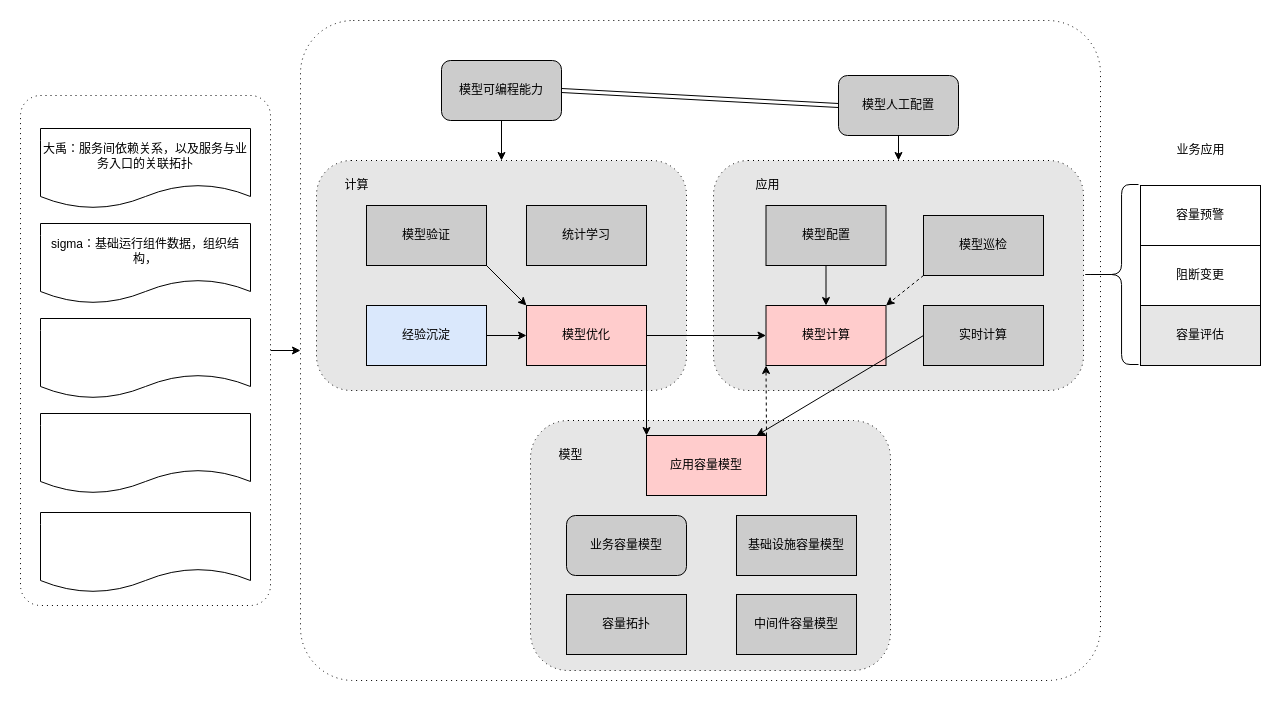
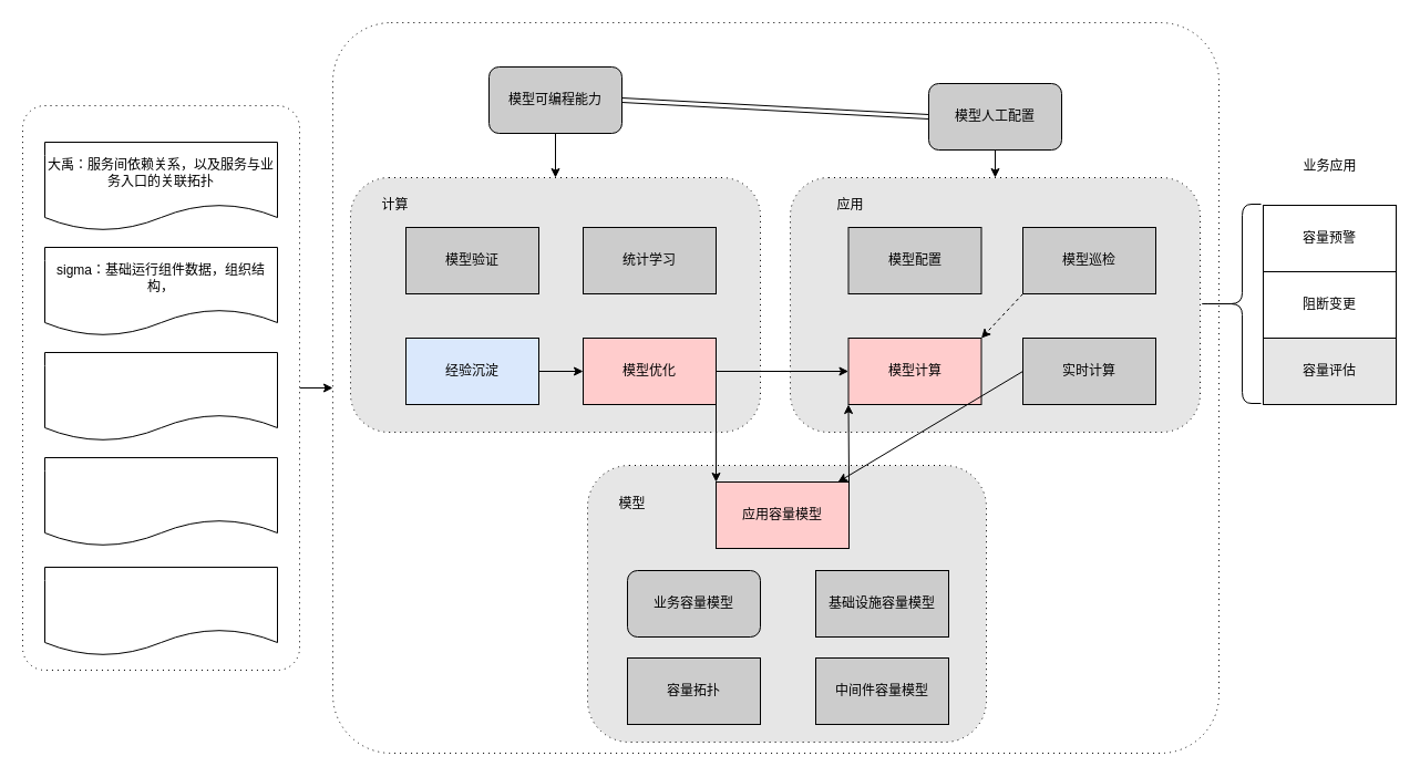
  <mxCell id="0" />
  <mxCell id="1" parent="0" />
  <mxCell id="2" style="edgeStyle=none;rounded=0;orthogonalLoop=1;jettySize=auto;html=1;exitX=1;exitY=0.5;exitDx=0;exitDy=0;entryX=0;entryY=0.5;entryDx=0;entryDy=0;fillColor=#CCCCCC;" edge="1" parent="1" source="3" target="4"><mxGeometry relative="1" as="geometry" /></mxCell>
  <mxCell id="3" value="" style="shape=ext;rounded=1;html=1;whiteSpace=wrap;dashed=1;dashPattern=1 4;fillColor=#FFFFFF;align=left;arcSize=8;" vertex="1" parent="1"><mxGeometry x="20" y="95" width="250" height="510" as="geometry" /></mxCell>
  <mxCell id="4" value="" style="shape=ext;rounded=1;html=1;whiteSpace=wrap;dashed=1;dashPattern=1 4;fillColor=#FFFFFF;align=left;arcSize=8;" vertex="1" parent="1"><mxGeometry x="300" y="20" width="800" height="660" as="geometry" /></mxCell>
  <mxCell id="5" value="&amp;nbsp; &amp;nbsp;&lt;br&gt;&lt;br&gt;&lt;br&gt;&lt;br&gt;&lt;br&gt;" style="shape=ext;rounded=1;html=1;whiteSpace=wrap;dashed=1;dashPattern=1 4;fillColor=#E6E6E6;align=left;" vertex="1" parent="1"><mxGeometry x="530" y="420" width="360" height="250" as="geometry" /></mxCell>
  <mxCell id="6" value="" style="shape=ext;rounded=1;html=1;whiteSpace=wrap;dashed=1;dashPattern=1 4;fillColor=#E6E6E6;align=left;" vertex="1" parent="1"><mxGeometry x="316" y="160" width="370" height="230" as="geometry" /></mxCell>
  <mxCell id="7" value="" style="shape=ext;rounded=1;html=1;whiteSpace=wrap;dashed=1;dashPattern=1 4;fillColor=#E6E6E6;align=left;" vertex="1" parent="1"><mxGeometry x="713" y="160" width="370" height="230" as="geometry" /></mxCell>
- <mxCell id="8" style="rounded=0;orthogonalLoop=1;jettySize=auto;html=1;exitX=1;exitY=1;exitDx=0;exitDy=0;entryX=0;entryY=0;entryDx=0;entryDy=0;fillColor=#CCCCCC;" edge="1" parent="1" source="9" target="14"><mxGeometry relative="1" as="geometry" /></mxCell>
  <mxCell id="9" value="模型验证" style="rounded=0;whiteSpace=wrap;html=1;fillColor=#CCCCCC;" vertex="1" parent="1"><mxGeometry x="366" y="205" width="120" height="60" as="geometry" /></mxCell>
  <mxCell id="10" style="edgeStyle=orthogonalEdgeStyle;rounded=0;orthogonalLoop=1;jettySize=auto;html=1;exitX=1;exitY=0.5;exitDx=0;exitDy=0;entryX=0;entryY=0.5;entryDx=0;entryDy=0;fillColor=#CCCCCC;" edge="1" parent="1" source="11" target="14"><mxGeometry relative="1" as="geometry" /></mxCell>
  <mxCell id="11" value="经验沉淀" style="rounded=0;whiteSpace=wrap;html=1;fillColor=#dae8fc;" vertex="1" parent="1"><mxGeometry x="366" y="305" width="120" height="60" as="geometry" /></mxCell>
  <mxCell id="12" style="edgeStyle=none;rounded=0;orthogonalLoop=1;jettySize=auto;html=1;exitX=1;exitY=0.5;exitDx=0;exitDy=0;entryX=0;entryY=0.5;entryDx=0;entryDy=0;fillColor=#CCCCCC;" edge="1" parent="1" source="14" target="16"><mxGeometry relative="1" as="geometry" /></mxCell>
  <mxCell id="13" style="edgeStyle=none;rounded=0;orthogonalLoop=1;jettySize=auto;html=1;exitX=1;exitY=1;exitDx=0;exitDy=0;entryX=0;entryY=0;entryDx=0;entryDy=0;fillColor=#CCCCCC;" edge="1" parent="1" source="14" target="36"><mxGeometry relative="1" as="geometry" /></mxCell>
  <mxCell id="14" value="模型优化" style="rounded=0;whiteSpace=wrap;html=1;fillColor=#FFCCCC;" vertex="1" parent="1"><mxGeometry x="526" y="305" width="120" height="60" as="geometry" /></mxCell>
  <mxCell id="15" value="业务容量模型" style="whiteSpace=wrap;html=1;fillColor=#CCCCCC;rounded=1;" vertex="1" parent="1"><mxGeometry x="566" y="515" width="120" height="60" as="geometry" /></mxCell>
  <mxCell id="16" value="模型计算" style="rounded=0;whiteSpace=wrap;html=1;fillColor=#FFCCCC;" vertex="1" parent="1"><mxGeometry x="765.5" y="305" width="120" height="60" as="geometry" /></mxCell>
  <mxCell id="17" style="edgeStyle=none;rounded=0;orthogonalLoop=1;jettySize=auto;html=1;exitX=0;exitY=1;exitDx=0;exitDy=0;entryX=1;entryY=0;entryDx=0;entryDy=0;fillColor=#CCCCCC;dashed=1;" edge="1" parent="1" source="18" target="16"><mxGeometry relative="1" as="geometry" /></mxCell>
- <mxCell id="18" value="模型巡检" style="rounded=0;whiteSpace=wrap;html=1;fillColor=#CCCCCC;" vertex="1" parent="1"><mxGeometry x="923" y="215" width="120" height="60" as="geometry" /></mxCell>
+ <mxCell id="18" value="模型巡检" style="rounded=0;whiteSpace=wrap;html=1;fillColor=#CCCCCC;" vertex="1" parent="1"><mxGeometry x="923" y="205" width="120" height="60" as="geometry" /></mxCell>
  <mxCell id="19" value="中间件容量模型" style="rounded=0;whiteSpace=wrap;html=1;fillColor=#CCCCCC;" vertex="1" parent="1"><mxGeometry x="736" y="594" width="120" height="60" as="geometry" /></mxCell>
  <mxCell id="20" value="基础设施容量模型" style="rounded=0;whiteSpace=wrap;html=1;fillColor=#CCCCCC;" vertex="1" parent="1"><mxGeometry x="736" y="515" width="120" height="60" as="geometry" /></mxCell>
  <mxCell id="21" style="edgeStyle=none;rounded=0;orthogonalLoop=1;jettySize=auto;html=1;exitX=0;exitY=0.5;exitDx=0;exitDy=0;fillColor=#CCCCCC;" edge="1" parent="1" source="22" target="36"><mxGeometry relative="1" as="geometry" /></mxCell>
  <mxCell id="22" value="实时计算" style="rounded=0;whiteSpace=wrap;html=1;fillColor=#CCCCCC;" vertex="1" parent="1"><mxGeometry x="923" y="305" width="120" height="60" as="geometry" /></mxCell>
- <mxCell id="23" style="edgeStyle=none;rounded=0;orthogonalLoop=1;jettySize=auto;html=1;exitX=0.5;exitY=1;exitDx=0;exitDy=0;entryX=0.5;entryY=0;entryDx=0;entryDy=0;fillColor=#CCCCCC;" edge="1" parent="1" source="24" target="16"><mxGeometry relative="1" as="geometry" /></mxCell>
  <mxCell id="24" value="模型配置" style="rounded=0;whiteSpace=wrap;html=1;fillColor=#CCCCCC;" vertex="1" parent="1"><mxGeometry x="765.5" y="205" width="120" height="60" as="geometry" /></mxCell>
  <mxCell id="25" value="容量拓扑" style="rounded=0;whiteSpace=wrap;html=1;fillColor=#CCCCCC;" vertex="1" parent="1"><mxGeometry x="566" y="594" width="120" height="60" as="geometry" /></mxCell>
  <mxCell id="26" value="容量预警" style="rounded=0;whiteSpace=wrap;html=1;fillColor=#FFFFFF;" vertex="1" parent="1"><mxGeometry x="1140" y="185" width="120" height="60" as="geometry" /></mxCell>
  <mxCell id="27" value="阻断变更" style="rounded=0;whiteSpace=wrap;html=1;fillColor=#FFFFFF;" vertex="1" parent="1"><mxGeometry x="1140" y="245" width="120" height="60" as="geometry" /></mxCell>
  <mxCell id="28" value="容量评估" style="rounded=0;whiteSpace=wrap;html=1;fillColor=#e6e6e6;" vertex="1" parent="1"><mxGeometry x="1140" y="305" width="120" height="60" as="geometry" /></mxCell>
  <mxCell id="29" value="大禹：服务间依赖关系，以及服务与业务入口的关联拓扑" style="shape=document;whiteSpace=wrap;html=1;boundedLbl=1;fillColor=#FFFFFF;align=center;" vertex="1" parent="1"><mxGeometry x="40" y="128" width="210" height="80" as="geometry" /></mxCell>
  <mxCell id="30" value="sigma：基础运行组件数据，组织结构，" style="shape=document;whiteSpace=wrap;html=1;boundedLbl=1;fillColor=#FFFFFF;" vertex="1" parent="1"><mxGeometry x="40" y="223" width="210" height="80" as="geometry" /></mxCell>
  <mxCell id="31" value="" style="shape=document;whiteSpace=wrap;html=1;boundedLbl=1;fillColor=#FFFFFF;" vertex="1" parent="1"><mxGeometry x="40" y="318" width="210" height="80" as="geometry" /></mxCell>
  <mxCell id="32" value="" style="shape=document;whiteSpace=wrap;html=1;boundedLbl=1;fillColor=#FFFFFF;" vertex="1" parent="1"><mxGeometry x="40" y="413" width="210" height="80" as="geometry" /></mxCell>
  <mxCell id="33" value="" style="shape=document;whiteSpace=wrap;html=1;boundedLbl=1;fillColor=#FFFFFF;" vertex="1" parent="1"><mxGeometry x="40" y="512" width="210" height="80" as="geometry" /></mxCell>
  <mxCell id="34" value="计算" style="text;html=1;align=center;verticalAlign=middle;resizable=0;points=[];autosize=1;" vertex="1" parent="1"><mxGeometry x="336" y="175" width="40" height="20" as="geometry" /></mxCell>
- <mxCell id="35" style="edgeStyle=none;rounded=0;orthogonalLoop=1;jettySize=auto;html=1;exitX=1;exitY=0;exitDx=0;exitDy=0;entryX=0;entryY=1;entryDx=0;entryDy=0;fillColor=#CCCCCC;dashed=1;" edge="1" parent="1" source="36" target="16"><mxGeometry relative="1" as="geometry" /></mxCell>
+ <mxCell id="35" style="edgeStyle=none;rounded=0;orthogonalLoop=1;jettySize=auto;html=1;exitX=1;exitY=0;exitDx=0;exitDy=0;entryX=0;entryY=1;entryDx=0;entryDy=0;fillColor=#CCCCCC;" edge="1" parent="1" source="36" target="16"><mxGeometry relative="1" as="geometry" /></mxCell>
  <mxCell id="36" value="应用容量模型" style="rounded=0;whiteSpace=wrap;html=1;fillColor=#FFCCCC;" vertex="1" parent="1"><mxGeometry x="646" y="435" width="120" height="60" as="geometry" /></mxCell>
  <mxCell id="37" value="" style="shape=curlyBracket;whiteSpace=wrap;html=1;rounded=1;strokeColor=#000000;fillColor=#000000;size=0.708;" vertex="1" parent="1"><mxGeometry x="1080" y="184" width="58" height="180" as="geometry" /></mxCell>
  <mxCell id="38" value="应用" style="text;html=1;align=center;verticalAlign=middle;resizable=0;points=[];autosize=1;" vertex="1" parent="1"><mxGeometry x="747" y="175" width="40" height="20" as="geometry" /></mxCell>
  <mxCell id="39" value="统计学习" style="rounded=0;whiteSpace=wrap;html=1;fillColor=#CCCCCC;" vertex="1" parent="1"><mxGeometry x="526" y="205" width="120" height="60" as="geometry" /></mxCell>
  <mxCell id="40" value="模型" style="text;html=1;align=center;verticalAlign=middle;resizable=0;points=[];autosize=1;" vertex="1" parent="1"><mxGeometry x="550" y="445" width="40" height="20" as="geometry" /></mxCell>
  <mxCell id="41" style="edgeStyle=none;rounded=0;orthogonalLoop=1;jettySize=auto;html=1;exitX=1;exitY=0.5;exitDx=0;exitDy=0;entryX=0;entryY=0.5;entryDx=0;entryDy=0;fillColor=#CCCCCC;shape=link;" edge="1" parent="1" source="43" target="45"><mxGeometry relative="1" as="geometry" /></mxCell>
  <mxCell id="42" style="edgeStyle=none;rounded=0;orthogonalLoop=1;jettySize=auto;html=1;exitX=0.5;exitY=1;exitDx=0;exitDy=0;entryX=0.5;entryY=0;entryDx=0;entryDy=0;fillColor=#CCCCCC;" edge="1" parent="1" source="43" target="6"><mxGeometry relative="1" as="geometry" /></mxCell>
  <mxCell id="43" value="&lt;span style=&quot;white-space: normal&quot;&gt;模型可编程能力&lt;/span&gt;" style="rounded=1;whiteSpace=wrap;html=1;fillColor=#CCCCCC;" vertex="1" parent="1"><mxGeometry x="441" y="60" width="120" height="60" as="geometry" /></mxCell>
  <mxCell id="44" style="edgeStyle=none;rounded=0;orthogonalLoop=1;jettySize=auto;html=1;exitX=0.5;exitY=1;exitDx=0;exitDy=0;entryX=0.5;entryY=0;entryDx=0;entryDy=0;fillColor=#CCCCCC;" edge="1" parent="1" source="45" target="7"><mxGeometry relative="1" as="geometry" /></mxCell>
  <mxCell id="45" value="模型人工配置" style="rounded=1;whiteSpace=wrap;html=1;fillColor=#CCCCCC;" vertex="1" parent="1"><mxGeometry x="838" y="75" width="120" height="60" as="geometry" /></mxCell>
  <mxCell id="46" value="业务应用" style="text;html=1;align=center;verticalAlign=middle;resizable=0;points=[];autosize=1;" vertex="1" parent="1"><mxGeometry x="1170" y="140" width="60" height="20" as="geometry" /></mxCell>
